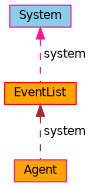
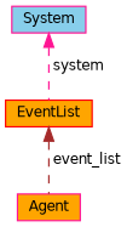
  digraph {
    fontname="DejaVu Sans"
    node [color=deeppink fillcolor=orange fontname="DejaVu Sans" fontsize=10 shape=record style=filled]
    edge [dir=back fontname="DejaVu Sans" fontsize=10 labelfontname=Helvetica labelfontsize=10 style=dashed]
    n1 [fontcolor=black height=0.2 label=Agent width=0.4]
    n2 [color=red height=0.2 label=EventList width=0.4]
    n3 [fillcolor=skyblue height=0.2 label=System width=0.4]
-   n2 -> n1 [color=brown label=" system"]
+   n2 -> n1 [color=brown label=" event_list"]
    n3 -> n2 [color=deeppink label=" system"]
  }
